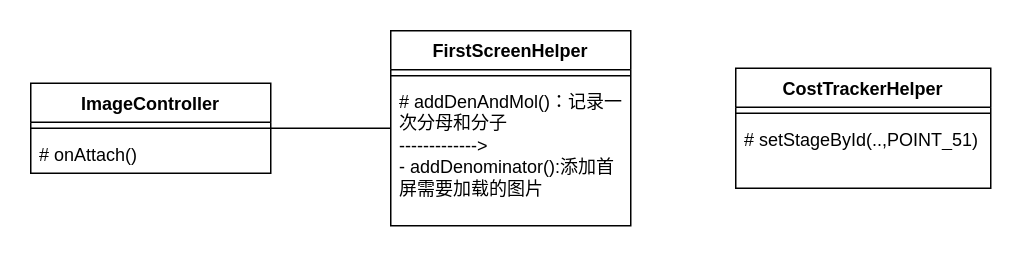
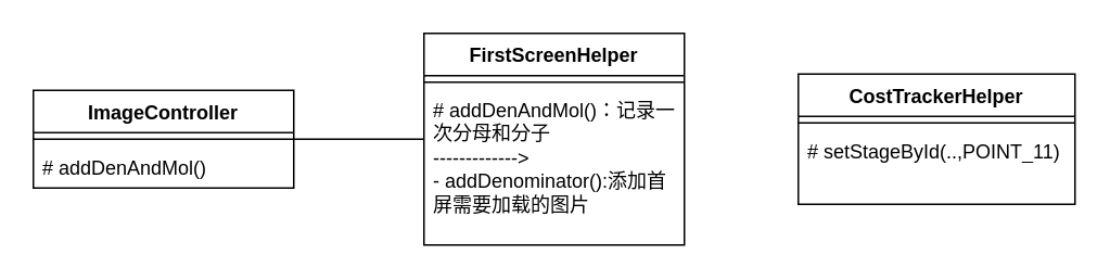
  <mxCell id="0" />
  <mxCell id="1" parent="0" />
  <mxCell id="2" value="" style="edgeStyle=orthogonalEdgeStyle;rounded=0;orthogonalLoop=1;jettySize=auto;html=1;endArrow=none;" edge="1" parent="1" source="3" target="6"><mxGeometry relative="1" as="geometry" /></mxCell>
  <mxCell id="3" value="ImageController" style="swimlane;fontStyle=1;align=center;verticalAlign=top;childLayout=stackLayout;horizontal=1;startSize=26;horizontalStack=0;resizeParent=1;resizeParentMax=0;resizeLast=0;collapsible=1;marginBottom=0;whiteSpace=wrap;html=1;" vertex="1" parent="1"><mxGeometry x="20" y="55" width="160" height="60" as="geometry" /></mxCell>
  <mxCell id="4" value="" style="line;strokeWidth=1;fillColor=none;align=left;verticalAlign=middle;spacingTop=-1;spacingLeft=3;spacingRight=3;rotatable=0;labelPosition=right;points=[];portConstraint=eastwest;strokeColor=inherit;" vertex="1" parent="3"><mxGeometry y="26" width="160" height="8" as="geometry" /></mxCell>
- <mxCell id="5" value="# onAttach()" style="text;strokeColor=none;fillColor=none;align=left;verticalAlign=top;spacingLeft=4;spacingRight=4;overflow=hidden;rotatable=0;points=[[0,0.5],[1,0.5]];portConstraint=eastwest;whiteSpace=wrap;html=1;" vertex="1" parent="3"><mxGeometry y="34" width="160" height="26" as="geometry" /></mxCell>
+ <mxCell id="5" value="# addDenAndMol()" style="text;strokeColor=none;fillColor=none;align=left;verticalAlign=top;spacingLeft=4;spacingRight=4;overflow=hidden;rotatable=0;points=[[0,0.5],[1,0.5]];portConstraint=eastwest;whiteSpace=wrap;html=1;" vertex="1" parent="3"><mxGeometry y="34" width="160" height="26" as="geometry" /></mxCell>
  <mxCell id="6" value="FirstScreenHelper" style="swimlane;fontStyle=1;align=center;verticalAlign=top;childLayout=stackLayout;horizontal=1;startSize=26;horizontalStack=0;resizeParent=1;resizeParentMax=0;resizeLast=0;collapsible=1;marginBottom=0;whiteSpace=wrap;html=1;" vertex="1" parent="1"><mxGeometry x="260" y="20" width="160" height="130" as="geometry" /></mxCell>
  <mxCell id="7" value="" style="line;strokeWidth=1;fillColor=none;align=left;verticalAlign=middle;spacingTop=-1;spacingLeft=3;spacingRight=3;rotatable=0;labelPosition=right;points=[];portConstraint=eastwest;strokeColor=inherit;" vertex="1" parent="6"><mxGeometry y="26" width="160" height="8" as="geometry" /></mxCell>
  <mxCell id="8" value="# addDenAndMol()：记录一次分母和分子&lt;br&gt;-------------&amp;gt;&lt;br&gt;- addDenominator():添加首屏需要加载的图片" style="text;strokeColor=none;fillColor=none;align=left;verticalAlign=top;spacingLeft=4;spacingRight=4;overflow=hidden;rotatable=0;points=[[0,0.5],[1,0.5]];portConstraint=eastwest;whiteSpace=wrap;html=1;" vertex="1" parent="6"><mxGeometry y="34" width="160" height="96" as="geometry" /></mxCell>
  <mxCell id="9" value="CostTrackerHelper" style="swimlane;fontStyle=1;align=center;verticalAlign=top;childLayout=stackLayout;horizontal=1;startSize=26;horizontalStack=0;resizeParent=1;resizeParentMax=0;resizeLast=0;collapsible=1;marginBottom=0;whiteSpace=wrap;html=1;" vertex="1" parent="1"><mxGeometry x="490" y="45" width="170" height="80" as="geometry" /></mxCell>
  <mxCell id="10" value="" style="line;strokeWidth=1;fillColor=none;align=left;verticalAlign=middle;spacingTop=-1;spacingLeft=3;spacingRight=3;rotatable=0;labelPosition=right;points=[];portConstraint=eastwest;strokeColor=inherit;" vertex="1" parent="9"><mxGeometry y="26" width="170" height="8" as="geometry" /></mxCell>
- <mxCell id="11" value="# setStageById(..,POINT_51)" style="text;strokeColor=none;fillColor=none;align=left;verticalAlign=top;spacingLeft=4;spacingRight=4;overflow=hidden;rotatable=0;points=[[0,0.5],[1,0.5]];portConstraint=eastwest;whiteSpace=wrap;html=1;" vertex="1" parent="9"><mxGeometry y="34" width="170" height="46" as="geometry" /></mxCell>
+ <mxCell id="11" value="# setStageById(..,POINT_11)" style="text;strokeColor=none;fillColor=none;align=left;verticalAlign=top;spacingLeft=4;spacingRight=4;overflow=hidden;rotatable=0;points=[[0,0.5],[1,0.5]];portConstraint=eastwest;whiteSpace=wrap;html=1;" vertex="1" parent="9"><mxGeometry y="34" width="170" height="46" as="geometry" /></mxCell>
